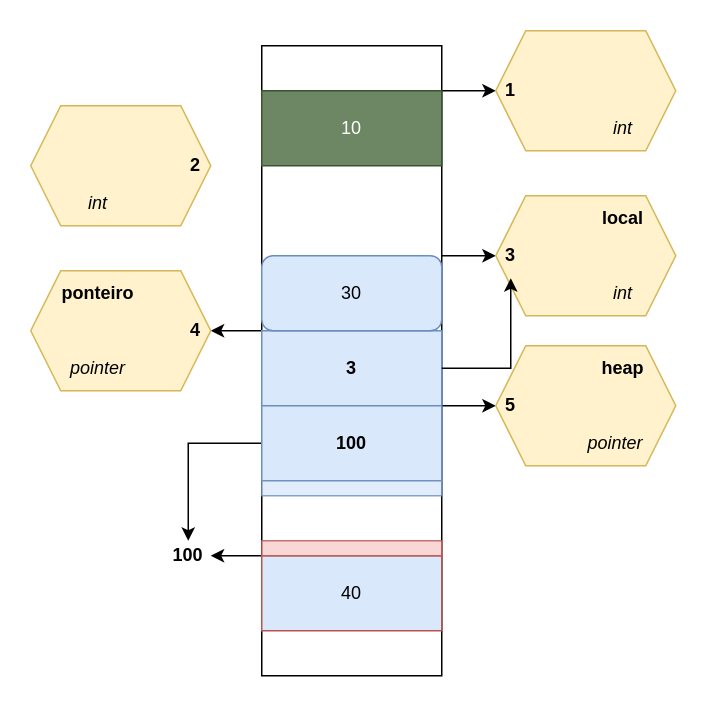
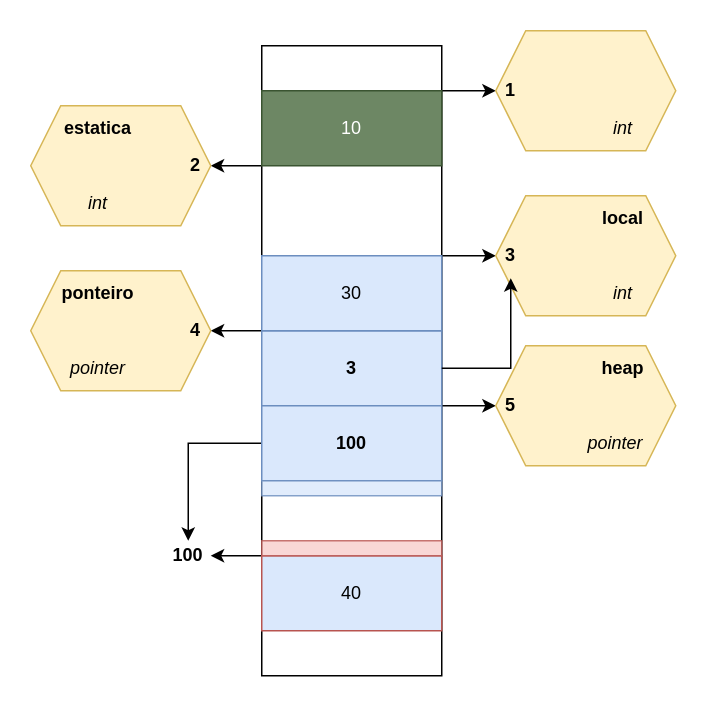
  <mxCell id="0" />
  <mxCell id="1" parent="0" />
  <mxCell id="2" value="" style="rounded=0;whiteSpace=wrap;html=1;" vertex="1" parent="1"><mxGeometry x="174" y="30" width="120" height="420" as="geometry" /></mxCell>
  <mxCell id="3" style="edgeStyle=orthogonalEdgeStyle;rounded=0;orthogonalLoop=1;jettySize=auto;html=1;exitX=0;exitY=0;exitDx=0;exitDy=0;entryX=1;entryY=0.5;entryDx=0;entryDy=0;" edge="1" parent="1" source="4" target="10"><mxGeometry relative="1" as="geometry" /></mxCell>
  <mxCell id="4" value="&lt;b&gt;3&lt;/b&gt;" style="rounded=0;whiteSpace=wrap;html=1;fillColor=#dae8fc;strokeColor=#6c8ebf;" vertex="1" parent="1"><mxGeometry x="174" y="220" width="120" height="50" as="geometry" /></mxCell>
  <mxCell id="5" style="edgeStyle=orthogonalEdgeStyle;rounded=0;orthogonalLoop=1;jettySize=auto;html=1;exitX=1;exitY=0;exitDx=0;exitDy=0;" edge="1" parent="1" source="6"><mxGeometry relative="1" as="geometry"><mxPoint x="330" y="169.833" as="targetPoint" /></mxGeometry></mxCell>
- <mxCell id="6" value="30" style="whiteSpace=wrap;html=1;fillColor=#dae8fc;strokeColor=#6c8ebf;rounded=1;" vertex="1" parent="1"><mxGeometry x="174" y="170" width="120" height="50" as="geometry" /></mxCell>
+ <mxCell id="6" value="30" style="rounded=0;whiteSpace=wrap;html=1;fillColor=#dae8fc;strokeColor=#6c8ebf;" vertex="1" parent="1"><mxGeometry x="174" y="170" width="120" height="50" as="geometry" /></mxCell>
  <mxCell id="7" value="" style="shape=hexagon;perimeter=hexagonPerimeter2;whiteSpace=wrap;html=1;fixedSize=1;fillColor=#fff2cc;strokeColor=#d6b656;" vertex="1" parent="1"><mxGeometry x="330" y="130" width="120" height="80" as="geometry" /></mxCell>
  <mxCell id="8" value="" style="shape=hexagon;perimeter=hexagonPerimeter2;whiteSpace=wrap;html=1;fixedSize=1;fillColor=#fff2cc;strokeColor=#d6b656;" vertex="1" parent="1"><mxGeometry x="20" y="180" width="120" height="80" as="geometry" /></mxCell>
  <mxCell id="9" value="&lt;b&gt;3&lt;/b&gt;" style="text;strokeColor=none;align=center;fillColor=none;html=1;verticalAlign=middle;whiteSpace=wrap;rounded=0;" vertex="1" parent="1"><mxGeometry x="330" y="155" width="20" height="30" as="geometry" /></mxCell>
  <mxCell id="10" value="&lt;b&gt;4&lt;/b&gt;" style="text;strokeColor=none;align=center;fillColor=none;html=1;verticalAlign=middle;whiteSpace=wrap;rounded=0;" vertex="1" parent="1"><mxGeometry x="120" y="205" width="20" height="30" as="geometry" /></mxCell>
  <mxCell id="11" value="&lt;i&gt;pointer&lt;/i&gt;" style="text;strokeColor=none;align=center;fillColor=none;html=1;verticalAlign=middle;whiteSpace=wrap;rounded=0;" vertex="1" parent="1"><mxGeometry x="45" y="230" width="40" height="30" as="geometry" /></mxCell>
  <mxCell id="12" value="&lt;b&gt;ponteiro&lt;/b&gt;" style="text;strokeColor=none;align=center;fillColor=none;html=1;verticalAlign=middle;whiteSpace=wrap;rounded=0;" vertex="1" parent="1"><mxGeometry x="40" y="180" width="50" height="30" as="geometry" /></mxCell>
  <mxCell id="13" value="&lt;i&gt;int&lt;/i&gt;" style="text;strokeColor=none;align=center;fillColor=none;html=1;verticalAlign=middle;whiteSpace=wrap;rounded=0;" vertex="1" parent="1"><mxGeometry x="400" y="180" width="30" height="30" as="geometry" /></mxCell>
  <mxCell id="14" value="&lt;b&gt;local&lt;/b&gt;" style="text;strokeColor=none;align=center;fillColor=none;html=1;verticalAlign=middle;whiteSpace=wrap;rounded=0;" vertex="1" parent="1"><mxGeometry x="400" y="130" width="30" height="30" as="geometry" /></mxCell>
  <mxCell id="15" style="edgeStyle=orthogonalEdgeStyle;rounded=0;orthogonalLoop=1;jettySize=auto;html=1;exitX=1;exitY=0.5;exitDx=0;exitDy=0;entryX=0.5;entryY=1;entryDx=0;entryDy=0;" edge="1" parent="1" source="4" target="9"><mxGeometry relative="1" as="geometry" /></mxCell>
  <mxCell id="16" style="edgeStyle=orthogonalEdgeStyle;rounded=0;orthogonalLoop=1;jettySize=auto;html=1;exitX=1;exitY=0;exitDx=0;exitDy=0;" edge="1" parent="1" source="18"><mxGeometry relative="1" as="geometry"><mxPoint x="330" y="269.833" as="targetPoint" /></mxGeometry></mxCell>
  <mxCell id="17" style="edgeStyle=orthogonalEdgeStyle;rounded=0;orthogonalLoop=1;jettySize=auto;html=1;exitX=0;exitY=0.5;exitDx=0;exitDy=0;entryX=0.5;entryY=0;entryDx=0;entryDy=0;" edge="1" parent="1" source="18" target="25"><mxGeometry relative="1" as="geometry" /></mxCell>
  <mxCell id="18" value="&lt;b&gt;100&lt;/b&gt;" style="rounded=0;whiteSpace=wrap;html=1;fillColor=#dae8fc;strokeColor=#6c8ebf;" vertex="1" parent="1"><mxGeometry x="174" y="270" width="120" height="50" as="geometry" /></mxCell>
  <mxCell id="19" value="" style="shape=hexagon;perimeter=hexagonPerimeter2;whiteSpace=wrap;html=1;fixedSize=1;fillColor=#fff2cc;strokeColor=#d6b656;" vertex="1" parent="1"><mxGeometry x="330" y="230" width="120" height="80" as="geometry" /></mxCell>
  <mxCell id="20" value="&lt;b&gt;5&lt;/b&gt;" style="text;strokeColor=none;align=center;fillColor=none;html=1;verticalAlign=middle;whiteSpace=wrap;rounded=0;" vertex="1" parent="1"><mxGeometry x="330" y="255" width="20" height="30" as="geometry" /></mxCell>
  <mxCell id="21" value="&lt;i&gt;pointer&lt;/i&gt;" style="text;strokeColor=none;align=center;fillColor=none;html=1;verticalAlign=middle;whiteSpace=wrap;rounded=0;" vertex="1" parent="1"><mxGeometry x="390" y="280" width="40" height="30" as="geometry" /></mxCell>
  <mxCell id="22" value="&lt;b&gt;heap&lt;/b&gt;" style="text;strokeColor=none;align=center;fillColor=none;html=1;verticalAlign=middle;whiteSpace=wrap;rounded=0;" vertex="1" parent="1"><mxGeometry x="400" y="230" width="30" height="30" as="geometry" /></mxCell>
  <mxCell id="23" style="edgeStyle=orthogonalEdgeStyle;rounded=0;orthogonalLoop=1;jettySize=auto;html=1;exitX=0;exitY=0;exitDx=0;exitDy=0;" edge="1" parent="1" source="24"><mxGeometry relative="1" as="geometry"><mxPoint x="140" y="370.273" as="targetPoint" /></mxGeometry></mxCell>
  <mxCell id="24" value="40" style="rounded=0;whiteSpace=wrap;html=1;fillColor=#dae8fc;strokeColor=#b85450;" vertex="1" parent="1"><mxGeometry x="174" y="370" width="120" height="50" as="geometry" /></mxCell>
  <mxCell id="25" value="&lt;b&gt;100&lt;/b&gt;" style="text;strokeColor=none;align=center;fillColor=none;html=1;verticalAlign=middle;whiteSpace=wrap;rounded=0;" vertex="1" parent="1"><mxGeometry x="110" y="360" width="30" height="20" as="geometry" /></mxCell>
  <mxCell id="26" value="" style="rounded=0;whiteSpace=wrap;html=1;fillColor=#f8cecc;strokeColor=#b85450;opacity=80;" vertex="1" parent="1"><mxGeometry x="174" y="360" width="120" height="10" as="geometry" /></mxCell>
  <mxCell id="27" value="" style="rounded=0;whiteSpace=wrap;html=1;fillColor=#dae8fc;strokeColor=#6c8ebf;opacity=80;" vertex="1" parent="1"><mxGeometry x="174" y="320" width="120" height="10" as="geometry" /></mxCell>
  <mxCell id="28" style="edgeStyle=orthogonalEdgeStyle;rounded=0;orthogonalLoop=1;jettySize=auto;html=1;exitX=1;exitY=0;exitDx=0;exitDy=0;entryX=0;entryY=0.5;entryDx=0;entryDy=0;" edge="1" parent="1" source="30" target="36"><mxGeometry relative="1" as="geometry" /></mxCell>
+ <mxCell id="29" style="edgeStyle=orthogonalEdgeStyle;rounded=0;orthogonalLoop=1;jettySize=auto;html=1;exitX=0;exitY=1;exitDx=0;exitDy=0;entryX=1;entryY=0.5;entryDx=0;entryDy=0;" edge="1" parent="1" source="30" target="32"><mxGeometry relative="1" as="geometry" /></mxCell>
  <mxCell id="30" value="10" style="rounded=0;whiteSpace=wrap;html=1;fillColor=#6d8764;strokeColor=#3A5431;fontColor=#ffffff;" vertex="1" parent="1"><mxGeometry x="174" y="60" width="120" height="50" as="geometry" /></mxCell>
  <mxCell id="31" value="" style="shape=hexagon;perimeter=hexagonPerimeter2;whiteSpace=wrap;html=1;fixedSize=1;fillColor=#fff2cc;strokeColor=#d6b656;" vertex="1" parent="1"><mxGeometry x="20" y="70" width="120" height="80" as="geometry" /></mxCell>
  <mxCell id="32" value="&lt;b&gt;2&lt;/b&gt;" style="text;strokeColor=none;align=center;fillColor=none;html=1;verticalAlign=middle;whiteSpace=wrap;rounded=0;" vertex="1" parent="1"><mxGeometry x="120" y="95" width="20" height="30" as="geometry" /></mxCell>
  <mxCell id="33" value="&lt;i&gt;int&lt;/i&gt;" style="text;strokeColor=none;align=center;fillColor=none;html=1;verticalAlign=middle;whiteSpace=wrap;rounded=0;" vertex="1" parent="1"><mxGeometry x="45" y="120" width="40" height="30" as="geometry" /></mxCell>
+ <mxCell id="34" value="&lt;b&gt;estatica&lt;/b&gt;" style="text;strokeColor=none;align=center;fillColor=none;html=1;verticalAlign=middle;whiteSpace=wrap;rounded=0;" vertex="1" parent="1"><mxGeometry x="40" y="70" width="50" height="30" as="geometry" /></mxCell>
  <mxCell id="35" value="" style="shape=hexagon;perimeter=hexagonPerimeter2;whiteSpace=wrap;html=1;fixedSize=1;fillColor=#fff2cc;strokeColor=#d6b656;" vertex="1" parent="1"><mxGeometry x="330" y="20" width="120" height="80" as="geometry" /></mxCell>
  <mxCell id="36" value="&lt;b&gt;1&lt;/b&gt;" style="text;strokeColor=none;align=center;fillColor=none;html=1;verticalAlign=middle;whiteSpace=wrap;rounded=0;" vertex="1" parent="1"><mxGeometry x="330" y="45" width="20" height="30" as="geometry" /></mxCell>
  <mxCell id="37" value="&lt;i&gt;int&lt;/i&gt;" style="text;strokeColor=none;align=center;fillColor=none;html=1;verticalAlign=middle;whiteSpace=wrap;rounded=0;" vertex="1" parent="1"><mxGeometry x="400" y="70" width="30" height="30" as="geometry" /></mxCell>
